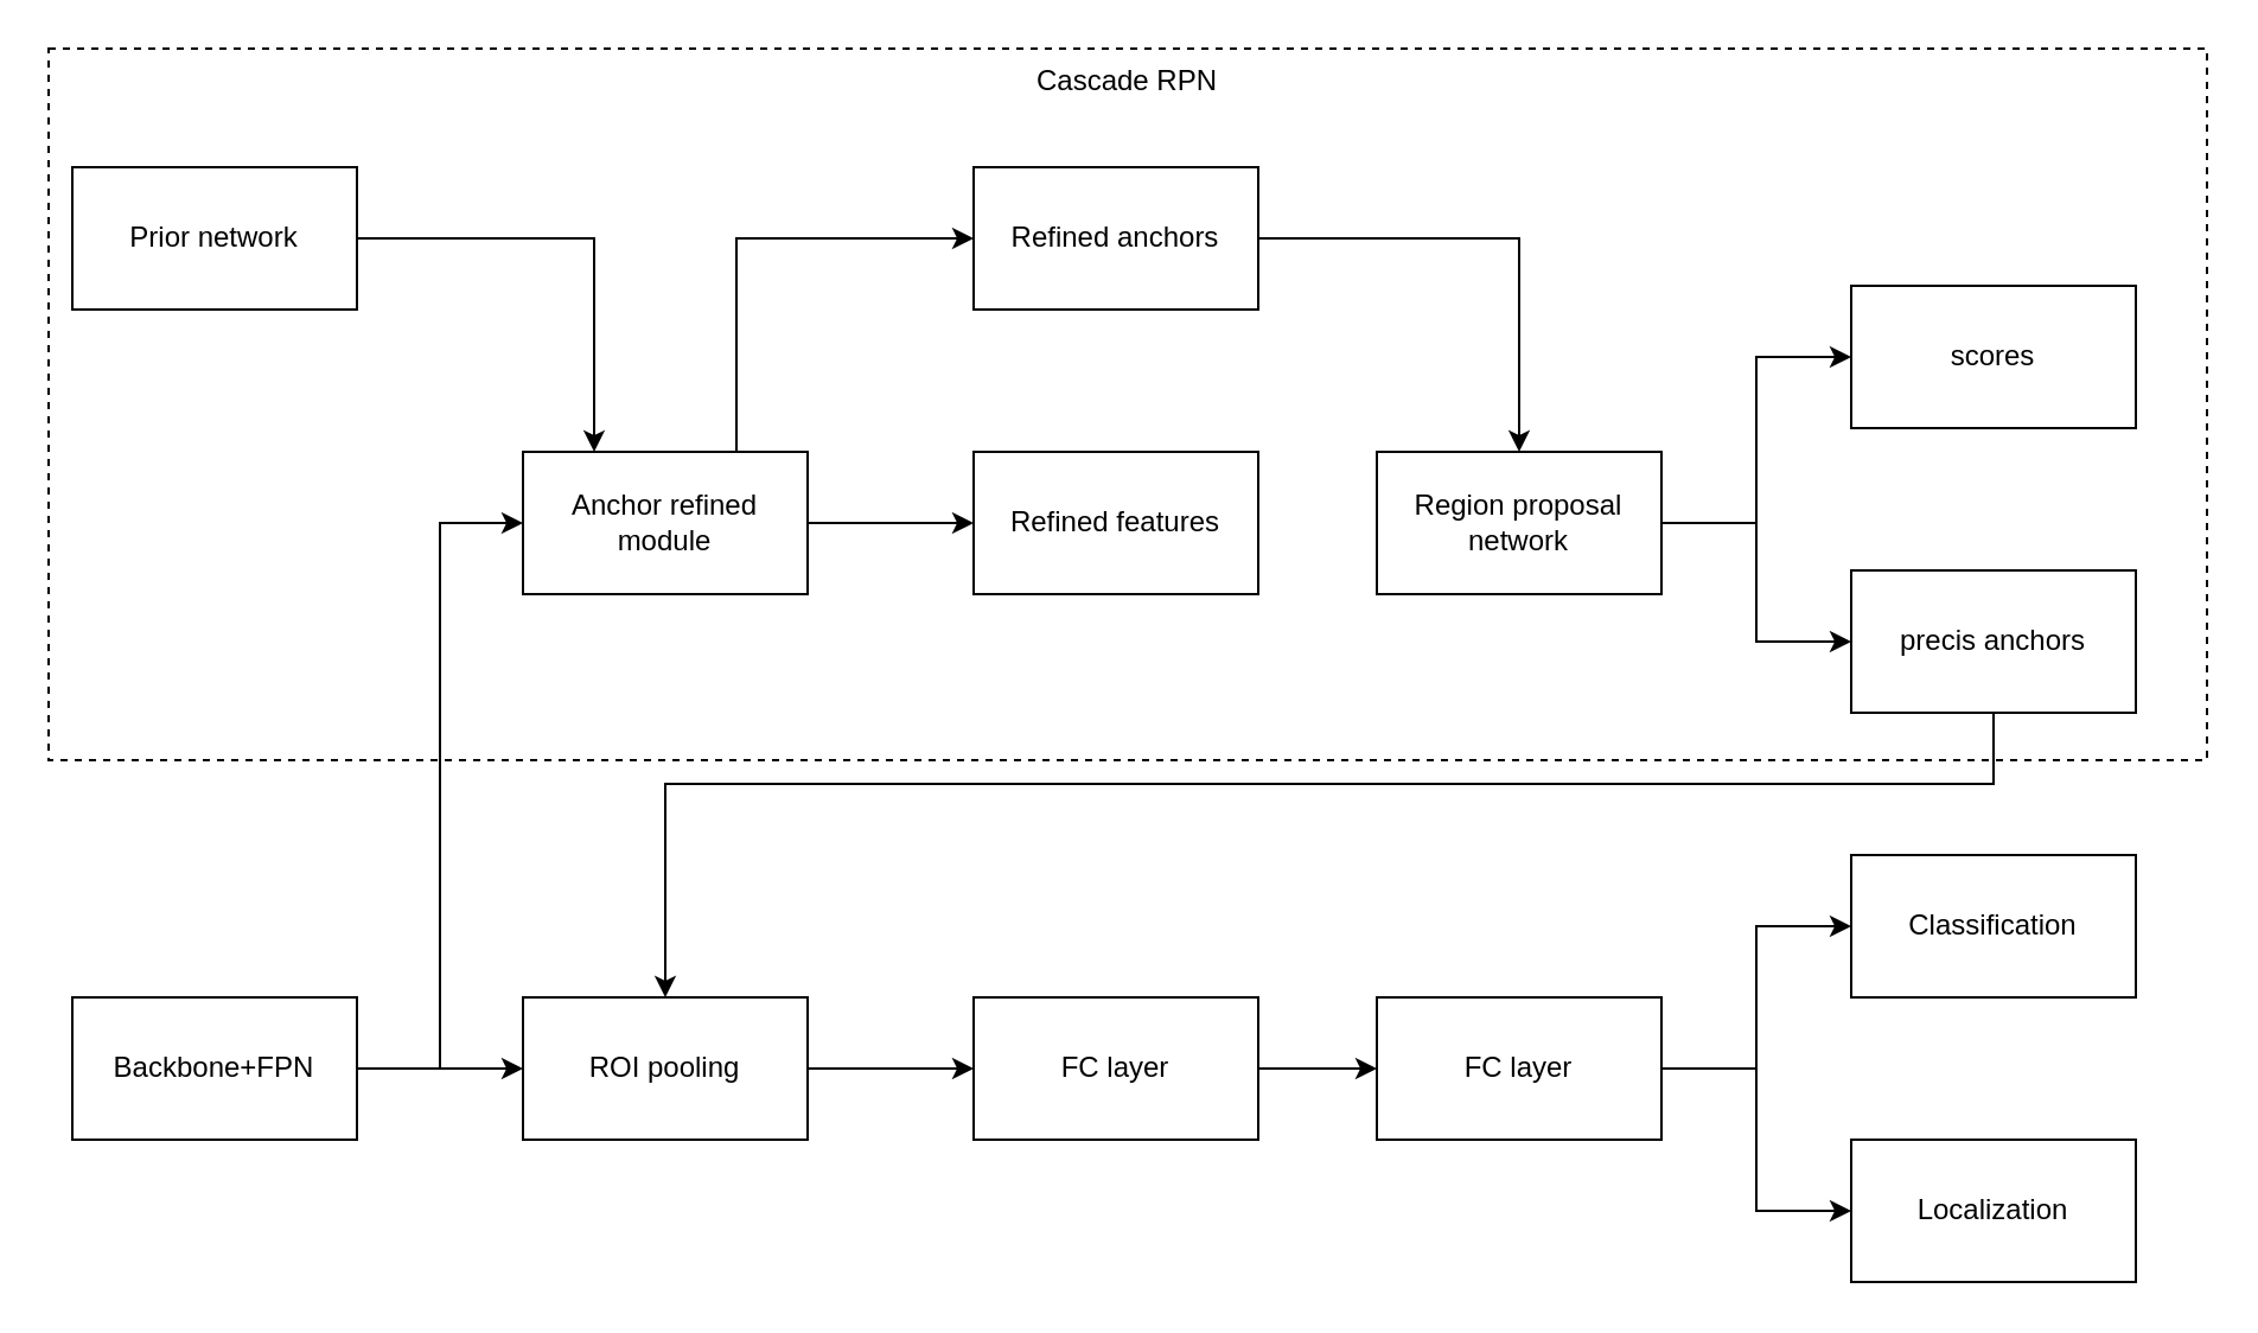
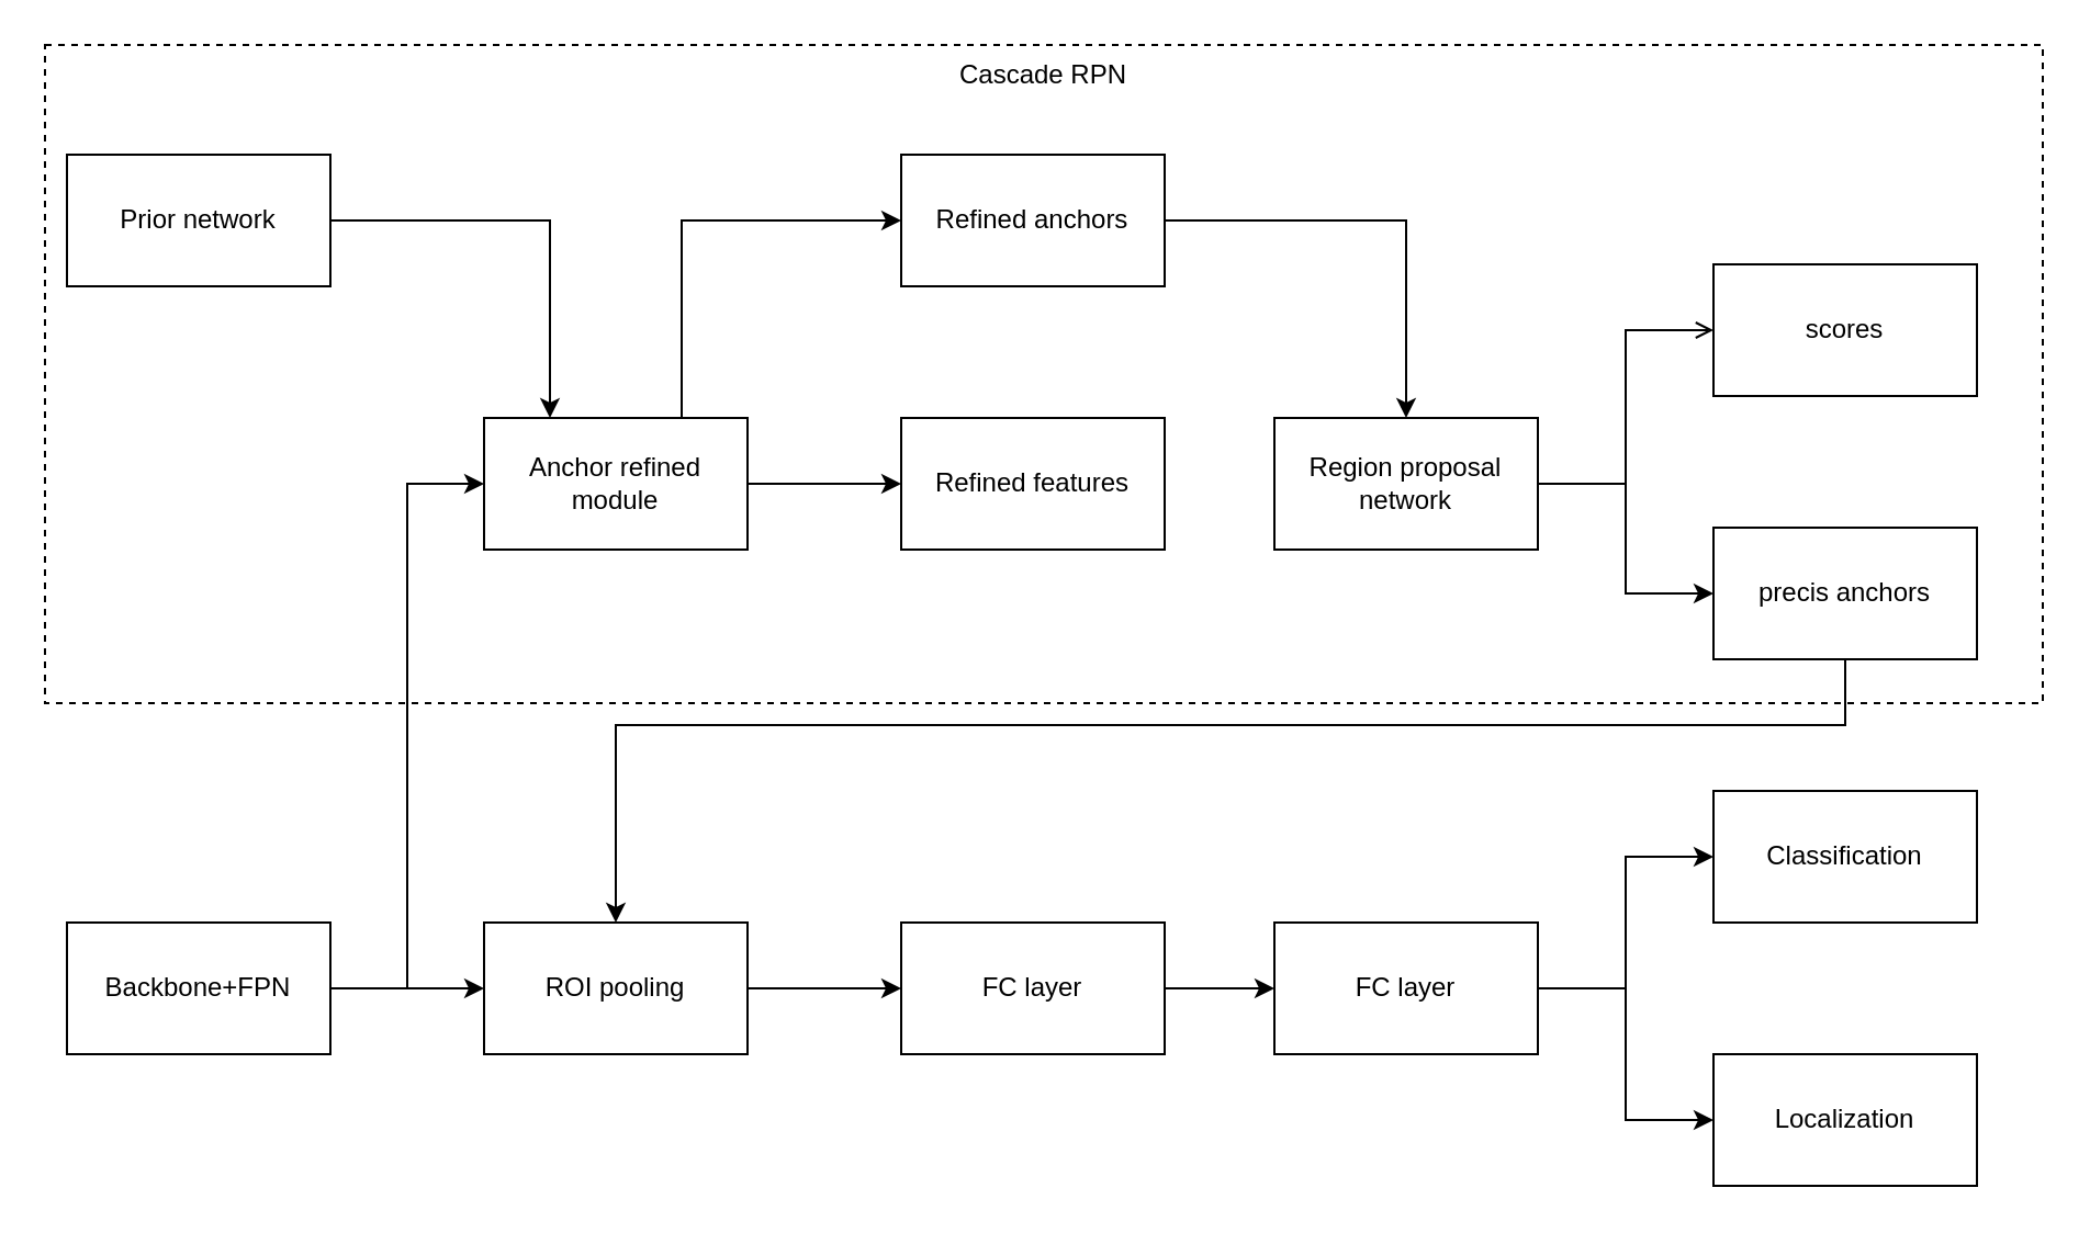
  <mxCell id="0" />
  <mxCell id="1" parent="0" />
  <mxCell id="2" value="Cascade RPN" style="rounded=0;whiteSpace=wrap;html=1;comic=0;strokeColor=#000000;strokeWidth=1;gradientColor=none;dashed=1;verticalAlign=top;" vertex="1" parent="1"><mxGeometry x="20" y="20" width="910" height="300" as="geometry" /></mxCell>
- <mxCell id="3" style="edgeStyle=orthogonalEdgeStyle;rounded=0;orthogonalLoop=1;jettySize=auto;html=1;entryX=0;entryY=0.5;entryDx=0;entryDy=0;" parent="1" source="5" target="17" edge="1"><mxGeometry relative="1" as="geometry"><mxPoint x="750" y="170" as="targetPoint" /></mxGeometry></mxCell>
+ <mxCell id="3" style="edgeStyle=orthogonalEdgeStyle;rounded=0;orthogonalLoop=1;jettySize=auto;html=1;entryX=0;entryY=0.5;entryDx=0;entryDy=0;endArrow=open;" parent="1" source="5" target="17" edge="1"><mxGeometry relative="1" as="geometry"><mxPoint x="750" y="170" as="targetPoint" /></mxGeometry></mxCell>
  <mxCell id="4" style="edgeStyle=orthogonalEdgeStyle;rounded=0;orthogonalLoop=1;jettySize=auto;html=1;entryX=0;entryY=0.5;entryDx=0;entryDy=0;" parent="1" source="5" target="19" edge="1"><mxGeometry relative="1" as="geometry" /></mxCell>
  <mxCell id="5" value="&lt;span style=&quot;white-space: normal&quot;&gt;Region proposal network&lt;/span&gt;" style="rounded=0;whiteSpace=wrap;html=1;" parent="1" vertex="1"><mxGeometry x="580" y="190" width="120" height="60" as="geometry" /></mxCell>
  <mxCell id="6" style="edgeStyle=orthogonalEdgeStyle;rounded=0;orthogonalLoop=1;jettySize=auto;html=1;entryX=0;entryY=0.5;entryDx=0;entryDy=0;exitX=0.75;exitY=0;exitDx=0;exitDy=0;" parent="1" source="8" target="15" edge="1"><mxGeometry relative="1" as="geometry" /></mxCell>
  <mxCell id="7" style="edgeStyle=orthogonalEdgeStyle;rounded=0;orthogonalLoop=1;jettySize=auto;html=1;entryX=0;entryY=0.5;entryDx=0;entryDy=0;" parent="1" source="8" target="16" edge="1"><mxGeometry relative="1" as="geometry" /></mxCell>
  <mxCell id="8" value="Anchor refined module" style="rounded=0;whiteSpace=wrap;html=1;" parent="1" vertex="1"><mxGeometry x="220" y="190" width="120" height="60" as="geometry" /></mxCell>
  <mxCell id="9" style="edgeStyle=orthogonalEdgeStyle;rounded=0;orthogonalLoop=1;jettySize=auto;html=1;entryX=0;entryY=0.5;entryDx=0;entryDy=0;" parent="1" source="11" target="8" edge="1"><mxGeometry relative="1" as="geometry" /></mxCell>
  <mxCell id="10" style="edgeStyle=orthogonalEdgeStyle;rounded=0;orthogonalLoop=1;jettySize=auto;html=1;entryX=0;entryY=0.5;entryDx=0;entryDy=0;" parent="1" source="11" target="21" edge="1"><mxGeometry relative="1" as="geometry" /></mxCell>
  <mxCell id="11" value="Backbone+FPN" style="rounded=0;whiteSpace=wrap;html=1;" parent="1" vertex="1"><mxGeometry x="30" y="420" width="120" height="60" as="geometry" /></mxCell>
  <mxCell id="12" style="edgeStyle=orthogonalEdgeStyle;rounded=0;orthogonalLoop=1;jettySize=auto;html=1;entryX=0.25;entryY=0;entryDx=0;entryDy=0;" parent="1" source="13" target="8" edge="1"><mxGeometry relative="1" as="geometry" /></mxCell>
  <mxCell id="13" value="Prior network" style="rounded=0;whiteSpace=wrap;html=1;" parent="1" vertex="1"><mxGeometry x="30" y="70" width="120" height="60" as="geometry" /></mxCell>
  <mxCell id="14" style="edgeStyle=orthogonalEdgeStyle;rounded=0;orthogonalLoop=1;jettySize=auto;html=1;entryX=0.5;entryY=0;entryDx=0;entryDy=0;" parent="1" source="15" target="5" edge="1"><mxGeometry relative="1" as="geometry" /></mxCell>
  <mxCell id="15" value="Refined anchors" style="rounded=0;whiteSpace=wrap;html=1;" parent="1" vertex="1"><mxGeometry x="410" y="70" width="120" height="60" as="geometry" /></mxCell>
  <mxCell id="16" value="Refined features" style="rounded=0;whiteSpace=wrap;html=1;" parent="1" vertex="1"><mxGeometry x="410" y="190" width="120" height="60" as="geometry" /></mxCell>
  <mxCell id="17" value="scores" style="rounded=0;whiteSpace=wrap;html=1;" parent="1" vertex="1"><mxGeometry x="780" y="120" width="120" height="60" as="geometry" /></mxCell>
  <mxCell id="18" style="edgeStyle=orthogonalEdgeStyle;rounded=0;orthogonalLoop=1;jettySize=auto;html=1;exitX=0.5;exitY=1;exitDx=0;exitDy=0;" parent="1" source="19" target="21" edge="1"><mxGeometry relative="1" as="geometry"><Array as="points"><mxPoint x="840" y="330" /><mxPoint x="280" y="330" /></Array></mxGeometry></mxCell>
  <mxCell id="19" value="precis anchors" style="rounded=0;whiteSpace=wrap;html=1;" parent="1" vertex="1"><mxGeometry x="780" y="240" width="120" height="60" as="geometry" /></mxCell>
  <mxCell id="20" style="edgeStyle=orthogonalEdgeStyle;rounded=0;orthogonalLoop=1;jettySize=auto;html=1;entryX=0;entryY=0.5;entryDx=0;entryDy=0;" parent="1" source="21" target="23" edge="1"><mxGeometry relative="1" as="geometry" /></mxCell>
  <mxCell id="21" value="ROI pooling" style="rounded=0;whiteSpace=wrap;html=1;" parent="1" vertex="1"><mxGeometry x="220" y="420" width="120" height="60" as="geometry" /></mxCell>
  <mxCell id="22" style="edgeStyle=orthogonalEdgeStyle;rounded=0;orthogonalLoop=1;jettySize=auto;html=1;entryX=0;entryY=0.5;entryDx=0;entryDy=0;" parent="1" source="23" target="26" edge="1"><mxGeometry relative="1" as="geometry" /></mxCell>
  <mxCell id="23" value="FC layer" style="rounded=0;whiteSpace=wrap;html=1;" parent="1" vertex="1"><mxGeometry x="410" y="420" width="120" height="60" as="geometry" /></mxCell>
  <mxCell id="24" style="edgeStyle=orthogonalEdgeStyle;rounded=0;orthogonalLoop=1;jettySize=auto;html=1;entryX=0;entryY=0.5;entryDx=0;entryDy=0;" parent="1" source="26" target="27" edge="1"><mxGeometry relative="1" as="geometry" /></mxCell>
  <mxCell id="25" style="edgeStyle=orthogonalEdgeStyle;rounded=0;orthogonalLoop=1;jettySize=auto;html=1;entryX=0;entryY=0.5;entryDx=0;entryDy=0;" parent="1" source="26" target="28" edge="1"><mxGeometry relative="1" as="geometry" /></mxCell>
  <mxCell id="26" value="FC layer" style="rounded=0;whiteSpace=wrap;html=1;" parent="1" vertex="1"><mxGeometry x="580" y="420" width="120" height="60" as="geometry" /></mxCell>
  <mxCell id="27" value="Classification" style="rounded=0;whiteSpace=wrap;html=1;" parent="1" vertex="1"><mxGeometry x="780" y="360" width="120" height="60" as="geometry" /></mxCell>
  <mxCell id="28" value="Localization" style="rounded=0;whiteSpace=wrap;html=1;" parent="1" vertex="1"><mxGeometry x="780" y="480" width="120" height="60" as="geometry" /></mxCell>
